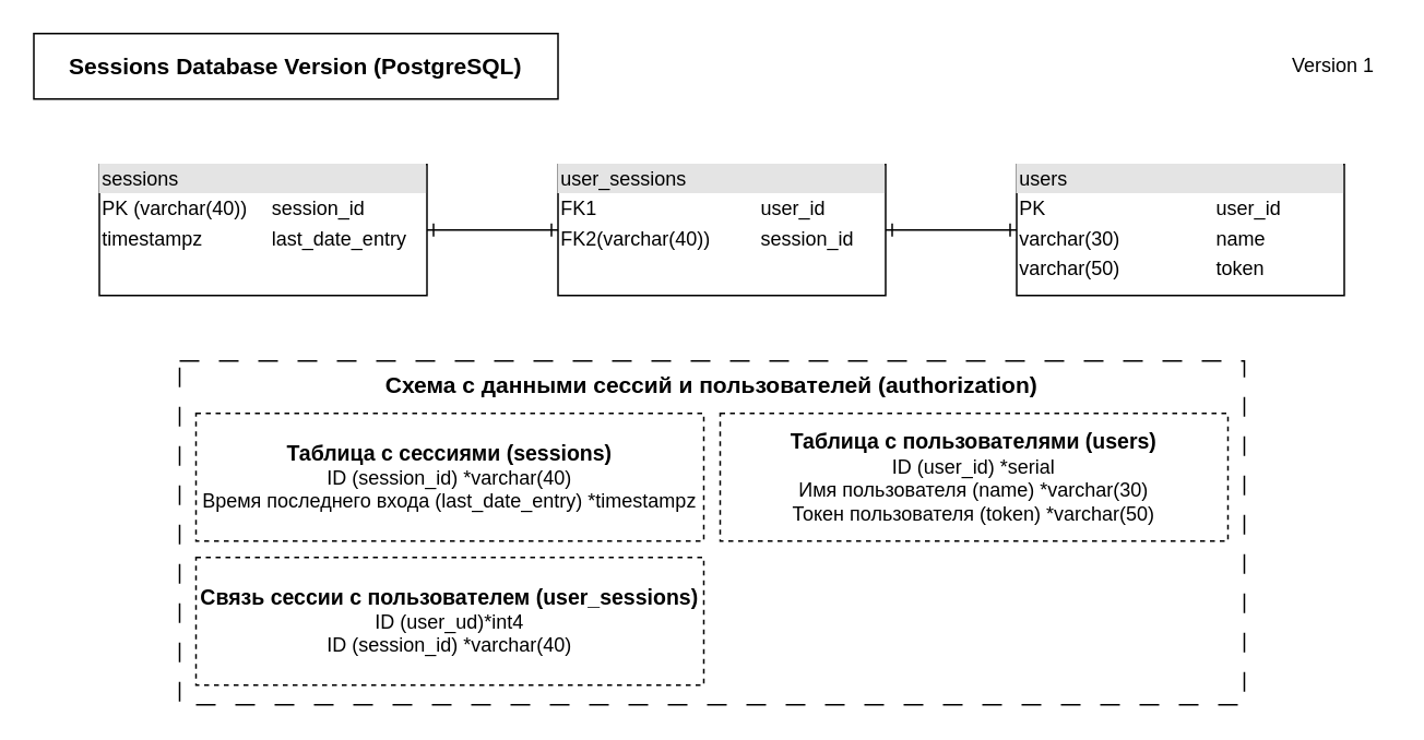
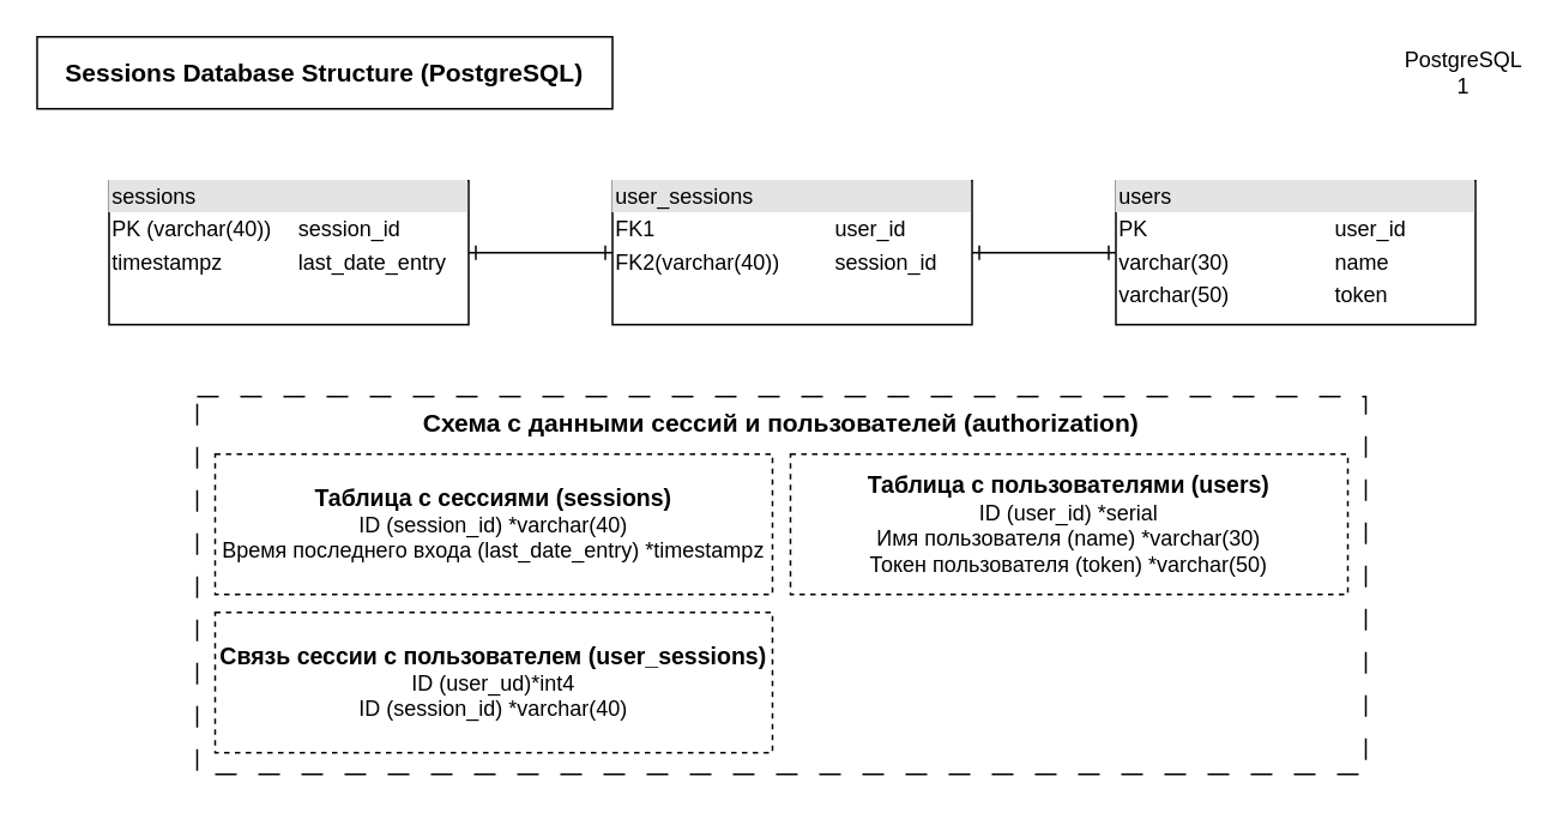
  <mxCell id="0" />
  <mxCell id="1" parent="0" />
  <mxCell id="2" value="&lt;b&gt;&lt;font style=&quot;font-size: 14px;&quot;&gt;Схема с данными сессий и пользователей (authorization)&lt;/font&gt;&lt;/b&gt;&lt;font style=&quot;&quot;&gt;&lt;b style=&quot;&quot;&gt;&lt;br&gt;&lt;br&gt;&lt;br&gt;&lt;/b&gt;&lt;/font&gt;" style="rounded=0;whiteSpace=wrap;html=1;verticalAlign=top;dashed=1;dashPattern=12 12;" parent="1" vertex="1"><mxGeometry x="109" y="220" width="650" height="210" as="geometry" /></mxCell>
- <mxCell id="3" value="Version 1" style="text;html=1;strokeColor=none;fillColor=none;align=center;verticalAlign=middle;whiteSpace=wrap;rounded=0;" parent="1" vertex="1"><mxGeometry x="780" width="67" height="40" as="geometry" y="20" /></mxCell>
- <mxCell id="4" value="Sessions Database Version (PostgreSQL)" style="rounded=0;whiteSpace=wrap;html=1;fontSize=14;fontStyle=1" parent="1" vertex="1"><mxGeometry width="320" height="40" as="geometry" x="20" y="20" /></mxCell>
+ <mxCell id="3" value="PostgreSQL 1" style="text;html=1;strokeColor=none;fillColor=none;align=center;verticalAlign=middle;whiteSpace=wrap;rounded=0;" parent="1" vertex="1"><mxGeometry x="780" width="67" height="40" as="geometry" y="20" /></mxCell>
+ <mxCell id="4" value="Sessions Database Structure (PostgreSQL)" style="rounded=0;whiteSpace=wrap;html=1;fontSize=14;fontStyle=1" parent="1" vertex="1"><mxGeometry width="320" height="40" as="geometry" x="20" y="20" /></mxCell>
  <mxCell id="5" value="&lt;span style=&quot;border-color: var(--border-color);&quot;&gt;&lt;font style=&quot;border-color: var(--border-color);&quot;&gt;&lt;font style=&quot;font-weight: bold; font-size: 13px;&quot;&gt;Таблица с сессиями (sessions)&lt;/font&gt;&lt;br&gt;ID (session_id) *varchar(40)&lt;br&gt;Время последнего входа (last_date_entry) *timestampz&lt;br&gt;&lt;/font&gt;&lt;/span&gt;" style="rounded=0;whiteSpace=wrap;html=1;dashed=1;" parent="1" vertex="1"><mxGeometry x="119" y="252" width="310" height="78" as="geometry" /></mxCell>
  <mxCell id="6" value="&lt;font style=&quot;&quot;&gt;&lt;b style=&quot;font-size: 13px;&quot;&gt;Таблица с пользователями (users)&lt;/b&gt;&lt;br&gt;ID (user_id) *serial&lt;br&gt;Имя пользователя (name) *varchar(30)&lt;br&gt;Токен пользователя (token) *varchar(50)&lt;br&gt;&lt;/font&gt;" style="rounded=0;whiteSpace=wrap;html=1;dashed=1;" vertex="1" parent="1"><mxGeometry x="439" y="252" width="310" height="78" as="geometry" /></mxCell>
  <mxCell id="7" value="&lt;font style=&quot;&quot;&gt;&lt;b style=&quot;font-size: 13px;&quot;&gt;Связь сессии с пользователем (user_sessions)&lt;/b&gt;&lt;br&gt;&lt;font style=&quot;font-size: 12px;&quot;&gt;ID (user_ud)*int4&lt;br&gt;&lt;/font&gt;ID (session_id) *varchar(40)&lt;br&gt;&lt;/font&gt;" style="rounded=0;whiteSpace=wrap;html=1;dashed=1;" vertex="1" parent="1"><mxGeometry x="119" y="340" width="310" height="78" as="geometry" /></mxCell>
  <mxCell id="8" style="edgeStyle=orthogonalEdgeStyle;rounded=0;orthogonalLoop=1;jettySize=auto;html=1;exitX=1;exitY=0.5;exitDx=0;exitDy=0;entryX=0;entryY=0.5;entryDx=0;entryDy=0;startArrow=ERone;startFill=0;endArrow=ERone;endFill=0;" edge="1" parent="1" source="9" target="10"><mxGeometry relative="1" as="geometry" /></mxCell>
  <mxCell id="9" value="&lt;div style=&quot;box-sizing:border-box;width:100%;background:#e4e4e4;padding:2px;&quot;&gt;sessions&lt;/div&gt;&lt;table style=&quot;width:100%;font-size:1em;&quot; cellpadding=&quot;2&quot; cellspacing=&quot;0&quot;&gt;&lt;tbody&gt;&lt;tr&gt;&lt;td&gt;PK (varchar(40))&lt;/td&gt;&lt;td&gt;session_id&lt;/td&gt;&lt;/tr&gt;&lt;tr&gt;&lt;td&gt;timestampz&lt;/td&gt;&lt;td&gt;last_date_entry&lt;/td&gt;&lt;/tr&gt;&lt;/tbody&gt;&lt;/table&gt;" style="verticalAlign=top;align=left;overflow=fill;html=1;whiteSpace=wrap;" vertex="1" parent="1"><mxGeometry x="60" y="100" width="200" height="80" as="geometry" /></mxCell>
  <mxCell id="10" value="&lt;div style=&quot;box-sizing:border-box;width:100%;background:#e4e4e4;padding:2px;&quot;&gt;user_sessions&lt;/div&gt;&lt;table style=&quot;width:100%;font-size:1em;&quot; cellpadding=&quot;2&quot; cellspacing=&quot;0&quot;&gt;&lt;tbody&gt;&lt;tr&gt;&lt;td&gt;FK1&lt;/td&gt;&lt;td&gt;user_id&lt;/td&gt;&lt;/tr&gt;&lt;tr&gt;&lt;td&gt;FK2(varchar(40))&lt;/td&gt;&lt;td&gt;session_id&lt;/td&gt;&lt;/tr&gt;&lt;/tbody&gt;&lt;/table&gt;" style="verticalAlign=top;align=left;overflow=fill;html=1;whiteSpace=wrap;" vertex="1" parent="1"><mxGeometry x="340" y="100" width="200" height="80" as="geometry" /></mxCell>
  <mxCell id="11" style="edgeStyle=orthogonalEdgeStyle;rounded=0;orthogonalLoop=1;jettySize=auto;html=1;exitX=0;exitY=0.5;exitDx=0;exitDy=0;entryX=1;entryY=0.5;entryDx=0;entryDy=0;startArrow=ERone;startFill=0;endArrow=ERone;endFill=0;" edge="1" parent="1" source="12" target="10"><mxGeometry relative="1" as="geometry" /></mxCell>
  <mxCell id="12" value="&lt;div style=&quot;box-sizing:border-box;width:100%;background:#e4e4e4;padding:2px;&quot;&gt;users&lt;/div&gt;&lt;table style=&quot;width:100%;font-size:1em;&quot; cellpadding=&quot;2&quot; cellspacing=&quot;0&quot;&gt;&lt;tbody&gt;&lt;tr&gt;&lt;td&gt;PK&lt;/td&gt;&lt;td&gt;user_id&lt;/td&gt;&lt;/tr&gt;&lt;tr&gt;&lt;td&gt;varchar(30)&lt;/td&gt;&lt;td&gt;name&lt;/td&gt;&lt;/tr&gt;&lt;tr&gt;&lt;td&gt;varchar(50)&lt;/td&gt;&lt;td&gt;token&lt;/td&gt;&lt;/tr&gt;&lt;/tbody&gt;&lt;/table&gt;" style="verticalAlign=top;align=left;overflow=fill;html=1;whiteSpace=wrap;" vertex="1" parent="1"><mxGeometry x="620" y="100" width="200" height="80" as="geometry" /></mxCell>
